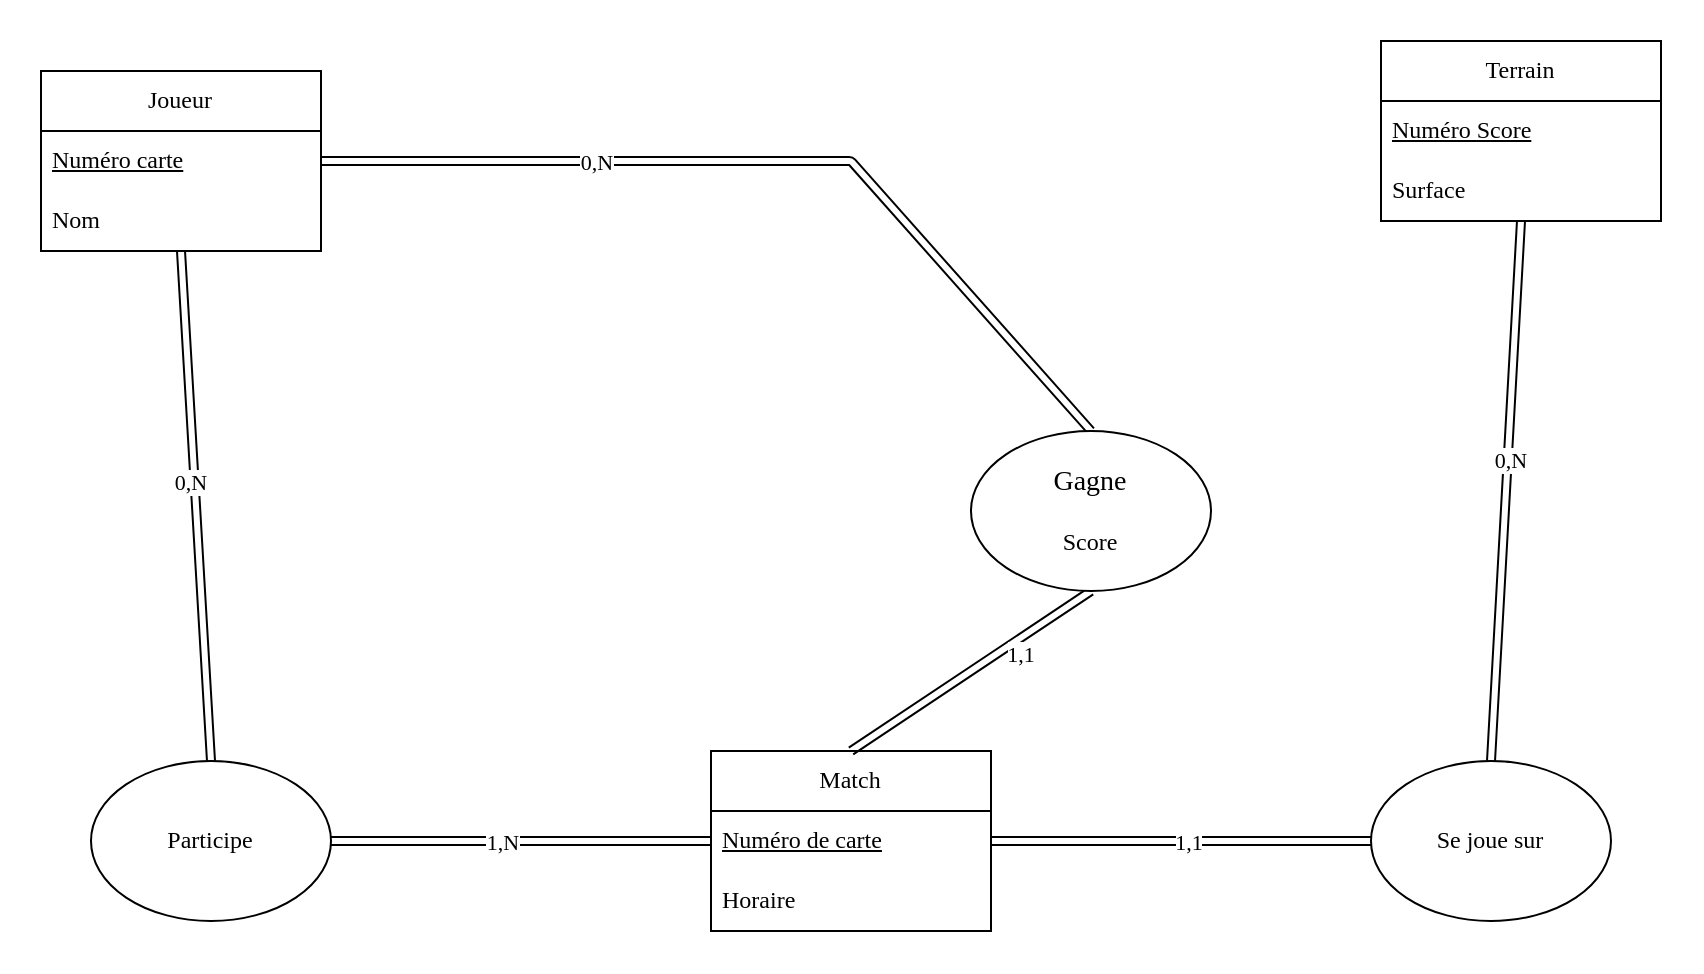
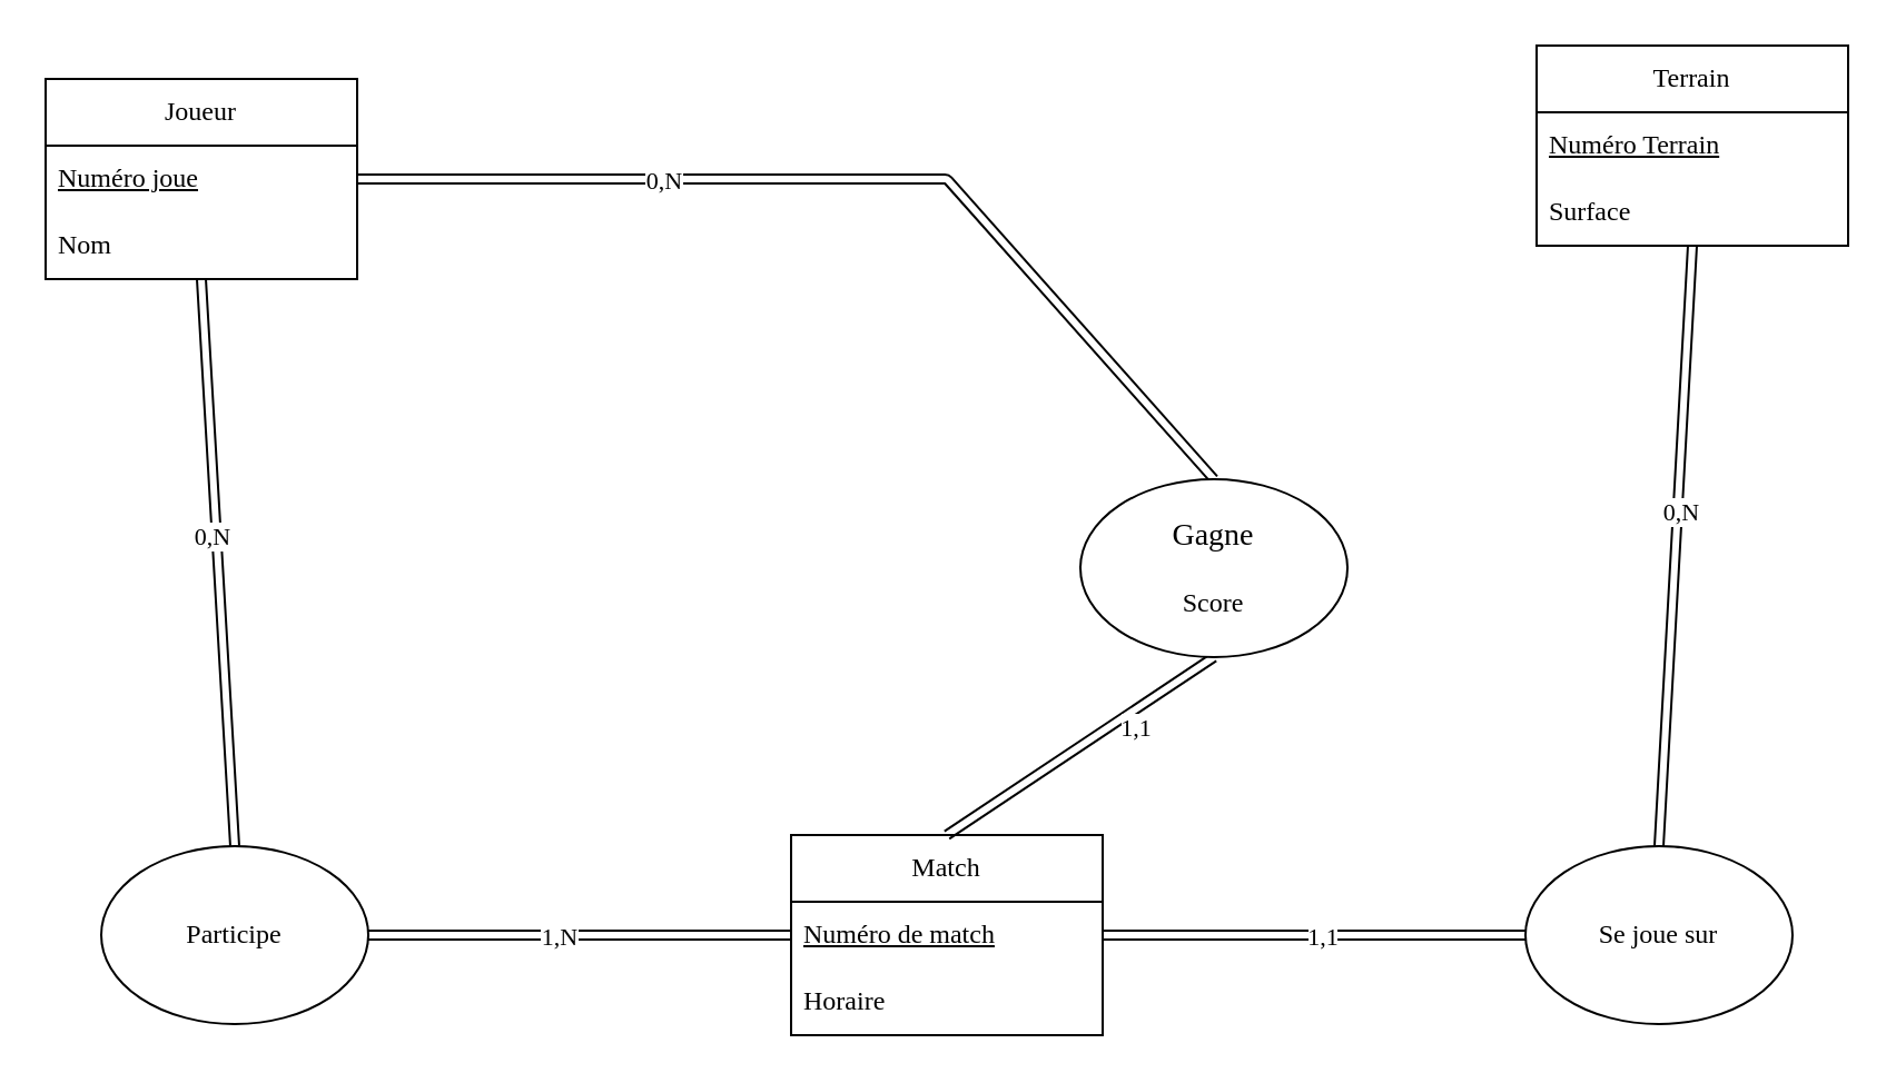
  <mxCell id="0" />
  <mxCell id="1" parent="0" />
  <mxCell id="2" value="Match" style="swimlane;fontStyle=0;childLayout=stackLayout;horizontal=1;startSize=30;horizontalStack=0;resizeParent=1;resizeParentMax=0;resizeLast=0;collapsible=1;marginBottom=0;whiteSpace=wrap;html=1;fontFamily=FiraCode Nerd Font Propo;" parent="1" vertex="1"><mxGeometry x="355" y="375" width="140" height="90" as="geometry" /></mxCell>
- <mxCell id="3" value="&lt;u&gt;Numéro de carte&lt;/u&gt;" style="text;strokeColor=none;fillColor=none;align=left;verticalAlign=middle;spacingLeft=4;spacingRight=4;overflow=hidden;points=[[0,0.5],[1,0.5]];portConstraint=eastwest;rotatable=0;whiteSpace=wrap;html=1;fontFamily=FiraCode Nerd Font Propo;" parent="2" vertex="1"><mxGeometry y="30" width="140" height="30" as="geometry" /></mxCell>
+ <mxCell id="3" value="&lt;u&gt;Numéro de match&lt;/u&gt;" style="text;strokeColor=none;fillColor=none;align=left;verticalAlign=middle;spacingLeft=4;spacingRight=4;overflow=hidden;points=[[0,0.5],[1,0.5]];portConstraint=eastwest;rotatable=0;whiteSpace=wrap;html=1;fontFamily=FiraCode Nerd Font Propo;" parent="2" vertex="1"><mxGeometry y="30" width="140" height="30" as="geometry" /></mxCell>
  <mxCell id="4" value="Horaire" style="text;strokeColor=none;fillColor=none;align=left;verticalAlign=middle;spacingLeft=4;spacingRight=4;overflow=hidden;points=[[0,0.5],[1,0.5]];portConstraint=eastwest;rotatable=0;whiteSpace=wrap;html=1;fontFamily=FiraCode Nerd Font Propo;" parent="2" vertex="1"><mxGeometry y="60" width="140" height="30" as="geometry" /></mxCell>
  <mxCell id="5" style="edgeStyle=none;shape=link;html=1;exitX=0.5;exitY=1;exitDx=0;exitDy=0;entryX=0.5;entryY=0;entryDx=0;entryDy=0;fontFamily=FiraCode Nerd Font Propo;" parent="1" source="7" target="19" edge="1"><mxGeometry relative="1" as="geometry" /></mxCell>
  <mxCell id="6" value="0,N" style="edgeLabel;html=1;align=center;verticalAlign=middle;resizable=0;points=[];fontFamily=FiraCode Nerd Font Propo;" parent="5" vertex="1" connectable="0"><mxGeometry x="-0.256" y="1" relative="1" as="geometry"><mxPoint x="-1" y="19" as="offset" /></mxGeometry></mxCell>
  <mxCell id="7" value="Terrain" style="swimlane;fontStyle=0;childLayout=stackLayout;horizontal=1;startSize=30;horizontalStack=0;resizeParent=1;resizeParentMax=0;resizeLast=0;collapsible=1;marginBottom=0;whiteSpace=wrap;html=1;fontFamily=FiraCode Nerd Font Propo;" parent="1" vertex="1"><mxGeometry x="690" y="20" width="140" height="90" as="geometry" /></mxCell>
- <mxCell id="8" value="&lt;u&gt;Numéro Score&lt;/u&gt;" style="text;strokeColor=none;fillColor=none;align=left;verticalAlign=middle;spacingLeft=4;spacingRight=4;overflow=hidden;points=[[0,0.5],[1,0.5]];portConstraint=eastwest;rotatable=0;whiteSpace=wrap;html=1;fontFamily=FiraCode Nerd Font Propo;" parent="7" vertex="1"><mxGeometry y="30" width="140" height="30" as="geometry" /></mxCell>
+ <mxCell id="8" value="&lt;u&gt;Numéro Terrain&lt;/u&gt;" style="text;strokeColor=none;fillColor=none;align=left;verticalAlign=middle;spacingLeft=4;spacingRight=4;overflow=hidden;points=[[0,0.5],[1,0.5]];portConstraint=eastwest;rotatable=0;whiteSpace=wrap;html=1;fontFamily=FiraCode Nerd Font Propo;" parent="7" vertex="1"><mxGeometry y="30" width="140" height="30" as="geometry" /></mxCell>
  <mxCell id="9" value="Surface" style="text;strokeColor=none;fillColor=none;align=left;verticalAlign=middle;spacingLeft=4;spacingRight=4;overflow=hidden;points=[[0,0.5],[1,0.5]];portConstraint=eastwest;rotatable=0;whiteSpace=wrap;html=1;fontFamily=FiraCode Nerd Font Propo;" parent="7" vertex="1"><mxGeometry y="60" width="140" height="30" as="geometry" /></mxCell>
  <mxCell id="10" style="edgeStyle=none;html=1;exitX=0.5;exitY=1;exitDx=0;exitDy=0;entryX=0.5;entryY=0;entryDx=0;entryDy=0;shape=link;fontFamily=FiraCode Nerd Font Propo;" parent="1" source="14" target="25" edge="1"><mxGeometry relative="1" as="geometry" /></mxCell>
  <mxCell id="11" value="0,N" style="edgeLabel;html=1;align=center;verticalAlign=middle;resizable=0;points=[];fontFamily=FiraCode Nerd Font Propo;" parent="10" vertex="1" connectable="0"><mxGeometry x="-0.377" relative="1" as="geometry"><mxPoint y="36" as="offset" /></mxGeometry></mxCell>
  <mxCell id="12" style="edgeStyle=none;shape=link;html=1;exitX=1;exitY=0.5;exitDx=0;exitDy=0;entryX=0.5;entryY=0;entryDx=0;entryDy=0;fontFamily=FiraCode Nerd Font Propo;" parent="1" source="14" target="22" edge="1"><mxGeometry relative="1" as="geometry"><Array as="points"><mxPoint x="425" y="80" /></Array></mxGeometry></mxCell>
  <mxCell id="13" value="0,N" style="edgeLabel;html=1;align=center;verticalAlign=middle;resizable=0;points=[];fontFamily=FiraCode Nerd Font Propo;" parent="12" vertex="1" connectable="0"><mxGeometry x="-0.425" y="-3" relative="1" as="geometry"><mxPoint x="9" y="-3" as="offset" /></mxGeometry></mxCell>
  <mxCell id="14" value="Joueur" style="swimlane;fontStyle=0;childLayout=stackLayout;horizontal=1;startSize=30;horizontalStack=0;resizeParent=1;resizeParentMax=0;resizeLast=0;collapsible=1;marginBottom=0;whiteSpace=wrap;html=1;fontFamily=FiraCode Nerd Font Propo;" parent="1" vertex="1"><mxGeometry x="20" y="35" width="140" height="90" as="geometry" /></mxCell>
- <mxCell id="15" value="&lt;u&gt;Numéro carte&lt;/u&gt;" style="text;strokeColor=none;fillColor=none;align=left;verticalAlign=middle;spacingLeft=4;spacingRight=4;overflow=hidden;points=[[0,0.5],[1,0.5]];portConstraint=eastwest;rotatable=0;whiteSpace=wrap;html=1;fontFamily=FiraCode Nerd Font Propo;" parent="14" vertex="1"><mxGeometry y="30" width="140" height="30" as="geometry" /></mxCell>
+ <mxCell id="15" value="&lt;u&gt;Numéro joue&lt;/u&gt;" style="text;strokeColor=none;fillColor=none;align=left;verticalAlign=middle;spacingLeft=4;spacingRight=4;overflow=hidden;points=[[0,0.5],[1,0.5]];portConstraint=eastwest;rotatable=0;whiteSpace=wrap;html=1;fontFamily=FiraCode Nerd Font Propo;" parent="14" vertex="1"><mxGeometry y="30" width="140" height="30" as="geometry" /></mxCell>
  <mxCell id="16" value="Nom" style="text;strokeColor=none;fillColor=none;align=left;verticalAlign=middle;spacingLeft=4;spacingRight=4;overflow=hidden;points=[[0,0.5],[1,0.5]];portConstraint=eastwest;rotatable=0;whiteSpace=wrap;html=1;fontFamily=FiraCode Nerd Font Propo;" parent="14" vertex="1"><mxGeometry y="60" width="140" height="30" as="geometry" /></mxCell>
  <mxCell id="17" style="edgeStyle=none;shape=link;html=1;exitX=0;exitY=0.5;exitDx=0;exitDy=0;fontFamily=FiraCode Nerd Font Propo;" parent="1" source="19" target="2" edge="1"><mxGeometry relative="1" as="geometry" /></mxCell>
  <mxCell id="18" value="1,1" style="edgeLabel;html=1;align=center;verticalAlign=middle;resizable=0;points=[];fontFamily=FiraCode Nerd Font Propo;" parent="17" vertex="1" connectable="0"><mxGeometry x="0.164" y="-2" relative="1" as="geometry"><mxPoint x="19" y="2" as="offset" /></mxGeometry></mxCell>
  <mxCell id="19" value="Se joue sur" style="ellipse;whiteSpace=wrap;html=1;fontFamily=FiraCode Nerd Font Propo;" parent="1" vertex="1"><mxGeometry x="685" y="380" width="120" height="80" as="geometry" /></mxCell>
  <mxCell id="20" style="edgeStyle=none;shape=link;html=1;exitX=0.5;exitY=1;exitDx=0;exitDy=0;entryX=0.5;entryY=0;entryDx=0;entryDy=0;fontFamily=FiraCode Nerd Font Propo;" parent="1" source="22" target="2" edge="1"><mxGeometry relative="1" as="geometry" /></mxCell>
  <mxCell id="21" value="1,1" style="edgeLabel;html=1;align=center;verticalAlign=middle;resizable=0;points=[];fontFamily=FiraCode Nerd Font Propo;" parent="20" vertex="1" connectable="0"><mxGeometry x="-0.379" y="-4" relative="1" as="geometry"><mxPoint x="4" y="10" as="offset" /></mxGeometry></mxCell>
  <mxCell id="22" value="&lt;font style=&quot;&quot;&gt;&lt;span style=&quot;font-size: 14px;&quot;&gt;Gagne&lt;/span&gt;&lt;br&gt;&lt;br&gt;&lt;font style=&quot;font-size: 12px;&quot;&gt;Score&lt;/font&gt;&lt;br&gt;&lt;/font&gt;" style="ellipse;whiteSpace=wrap;html=1;fontFamily=FiraCode Nerd Font Propo;" parent="1" vertex="1"><mxGeometry x="485" y="215" width="120" height="80" as="geometry" /></mxCell>
  <mxCell id="23" style="edgeStyle=none;shape=link;html=1;exitX=1;exitY=0.5;exitDx=0;exitDy=0;fontFamily=FiraCode Nerd Font Propo;" parent="1" source="25" target="2" edge="1"><mxGeometry relative="1" as="geometry" /></mxCell>
  <mxCell id="24" value="1,N" style="edgeLabel;html=1;align=center;verticalAlign=middle;resizable=0;points=[];fontFamily=FiraCode Nerd Font Propo;" parent="23" vertex="1" connectable="0"><mxGeometry x="-0.359" y="-3" relative="1" as="geometry"><mxPoint x="24" y="-3" as="offset" /></mxGeometry></mxCell>
  <mxCell id="25" value="Participe" style="ellipse;whiteSpace=wrap;html=1;fontFamily=FiraCode Nerd Font Propo;" parent="1" vertex="1"><mxGeometry x="45" y="380" width="120" height="80" as="geometry" /></mxCell>
